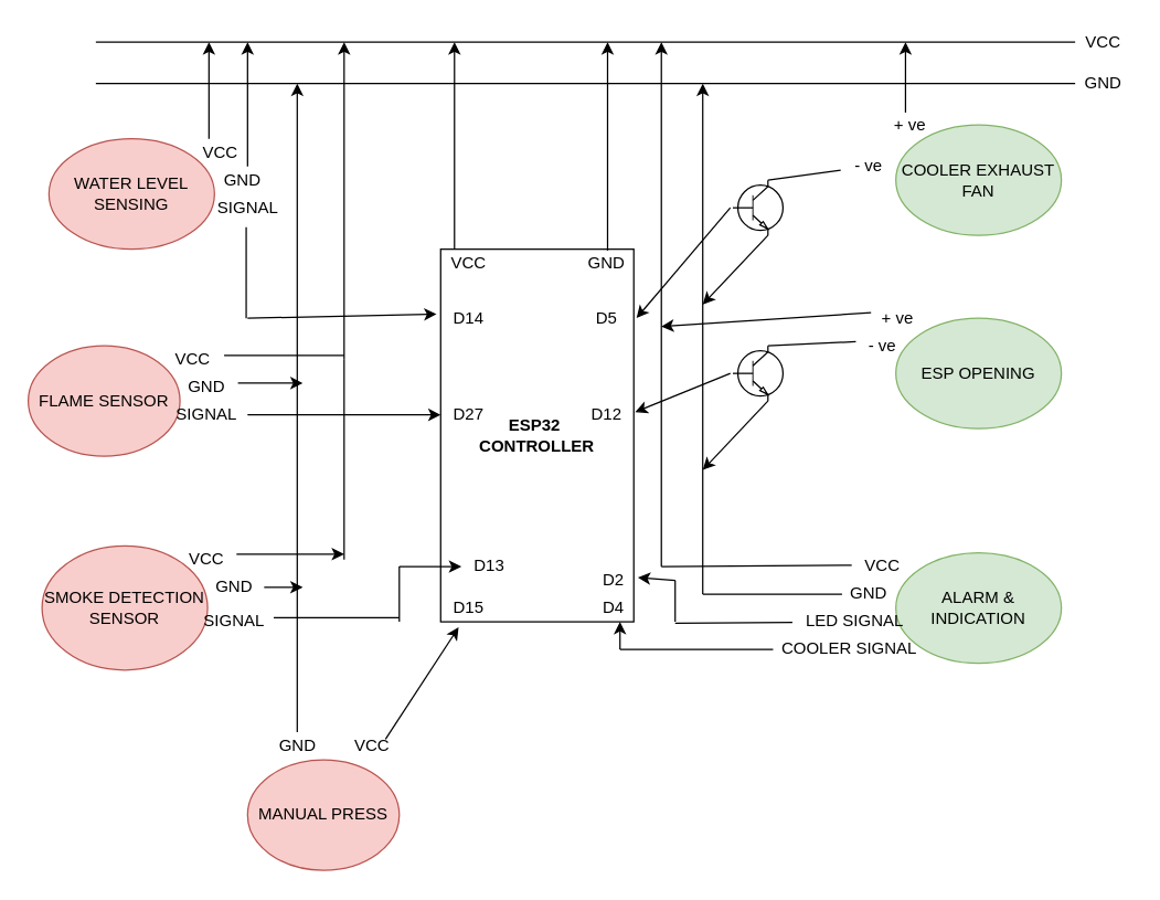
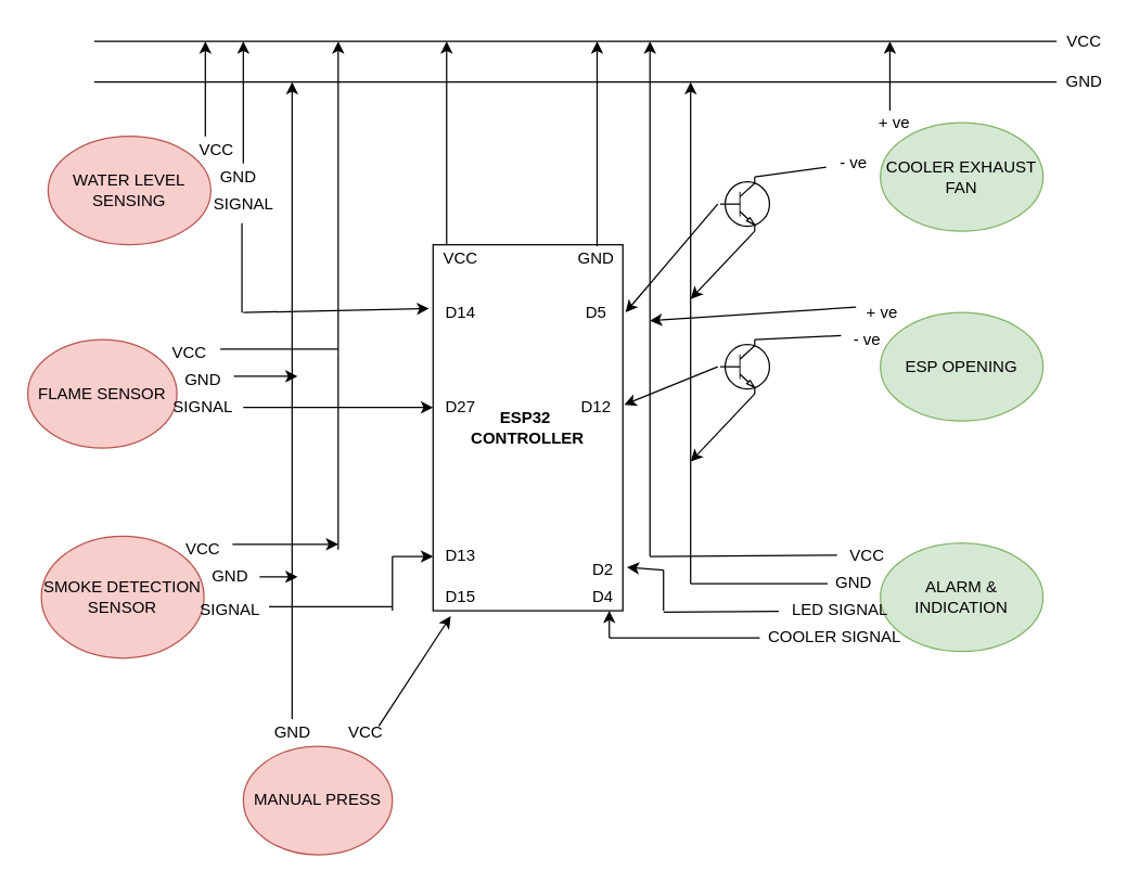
  <mxCell id="0" />
  <mxCell id="1" parent="0" />
  <mxCell id="2" value="WATER LEVEL SENSING" style="ellipse;whiteSpace=wrap;html=1;fillColor=#f8cecc;strokeColor=#b85450;" parent="1" vertex="1"><mxGeometry x="35" y="100" width="120" height="80" as="geometry" /></mxCell>
  <mxCell id="3" value="FLAME SENSOR" style="ellipse;whiteSpace=wrap;html=1;fillColor=#f8cecc;strokeColor=#b85450;" parent="1" vertex="1"><mxGeometry x="20" y="250" width="110" height="80" as="geometry" /></mxCell>
  <mxCell id="4" value="SMOKE DETECTION SENSOR" style="ellipse;whiteSpace=wrap;html=1;fillColor=#f8cecc;strokeColor=#b85450;" parent="1" vertex="1"><mxGeometry x="30" y="395" width="120" height="90" as="geometry" /></mxCell>
  <mxCell id="5" value="MANUAL PRESS" style="ellipse;whiteSpace=wrap;html=1;fillColor=#f8cecc;strokeColor=#b85450;" parent="1" vertex="1"><mxGeometry x="179" y="550" width="110" height="80" as="geometry" /></mxCell>
  <mxCell id="6" value="COOLER EXHAUST FAN" style="ellipse;whiteSpace=wrap;html=1;fillColor=#d5e8d4;strokeColor=#82b366;" parent="1" vertex="1"><mxGeometry x="649" y="90" width="120" height="80" as="geometry" /></mxCell>
  <mxCell id="7" value="ESP OPENING" style="ellipse;whiteSpace=wrap;html=1;fillColor=#d5e8d4;strokeColor=#82b366;" parent="1" vertex="1"><mxGeometry x="649" y="230" width="120" height="80" as="geometry" /></mxCell>
  <mxCell id="8" value="ALARM &amp;amp; INDICATION" style="ellipse;whiteSpace=wrap;html=1;fillColor=#d5e8d4;strokeColor=#82b366;" parent="1" vertex="1"><mxGeometry x="649" y="400" width="120" height="80" as="geometry" /></mxCell>
  <mxCell id="9" value="&lt;b&gt;ESP32&amp;nbsp;&lt;br&gt;CONTROLLER&lt;/b&gt;" style="rounded=0;whiteSpace=wrap;html=1;" parent="1" vertex="1"><mxGeometry x="319" y="180" width="140" height="270" as="geometry" /></mxCell>
  <mxCell id="10" value="VCC" style="text;html=1;align=center;verticalAlign=middle;resizable=0;points=[];autosize=1;" parent="1" vertex="1"><mxGeometry x="319" y="180" width="40" height="20" as="geometry" /></mxCell>
  <mxCell id="11" value="GND" style="text;html=1;align=center;verticalAlign=middle;resizable=0;points=[];autosize=1;" parent="1" vertex="1"><mxGeometry x="419" y="180" width="40" height="20" as="geometry" /></mxCell>
  <mxCell id="12" value="D27" style="text;html=1;align=center;verticalAlign=middle;resizable=0;points=[];autosize=1;" parent="1" vertex="1"><mxGeometry x="319" y="290" width="40" height="20" as="geometry" /></mxCell>
- <mxCell id="13" value="D13" style="text;html=1;align=center;verticalAlign=middle;resizable=0;points=[];autosize=1;" parent="1" vertex="1"><mxGeometry x="334" y="400" width="40" height="20" as="geometry" /></mxCell>
+ <mxCell id="13" value="D13" style="text;html=1;align=center;verticalAlign=middle;resizable=0;points=[];autosize=1;" parent="1" vertex="1"><mxGeometry x="319" y="400" width="40" height="20" as="geometry" /></mxCell>
  <mxCell id="14" value="D15" style="text;html=1;align=center;verticalAlign=middle;resizable=0;points=[];autosize=1;" parent="1" vertex="1"><mxGeometry x="319" y="430" width="40" height="20" as="geometry" /></mxCell>
  <mxCell id="15" value="D14" style="text;html=1;align=center;verticalAlign=middle;resizable=0;points=[];autosize=1;" parent="1" vertex="1"><mxGeometry x="319" y="220" width="40" height="20" as="geometry" /></mxCell>
  <mxCell id="16" value="D4" style="text;html=1;align=center;verticalAlign=middle;resizable=0;points=[];autosize=1;" parent="1" vertex="1"><mxGeometry x="429" y="430" width="30" height="20" as="geometry" /></mxCell>
  <mxCell id="17" value="D2" style="text;html=1;align=center;verticalAlign=middle;resizable=0;points=[];autosize=1;" parent="1" vertex="1"><mxGeometry x="429" y="410" width="30" height="20" as="geometry" /></mxCell>
  <mxCell id="18" value="D5" style="text;html=1;align=center;verticalAlign=middle;resizable=0;points=[];autosize=1;" parent="1" vertex="1"><mxGeometry x="424" y="220" width="30" height="20" as="geometry" /></mxCell>
  <mxCell id="19" value="D12" style="text;html=1;align=center;verticalAlign=middle;resizable=0;points=[];autosize=1;" parent="1" vertex="1"><mxGeometry x="419" y="290" width="40" height="20" as="geometry" /></mxCell>
  <mxCell id="20" value="VCC" style="text;html=1;align=center;verticalAlign=middle;resizable=0;points=[];autosize=1;" parent="1" vertex="1"><mxGeometry x="619" y="400" width="40" height="20" as="geometry" /></mxCell>
  <mxCell id="21" value="GND" style="text;html=1;align=center;verticalAlign=middle;resizable=0;points=[];autosize=1;" parent="1" vertex="1"><mxGeometry x="609" y="420" width="40" height="20" as="geometry" /></mxCell>
  <mxCell id="22" value="VCC" style="text;html=1;align=center;verticalAlign=middle;resizable=0;points=[];autosize=1;" parent="1" vertex="1"><mxGeometry x="119" y="250" width="40" height="20" as="geometry" /></mxCell>
  <mxCell id="23" value="GND" style="text;html=1;align=center;verticalAlign=middle;resizable=0;points=[];autosize=1;" parent="1" vertex="1"><mxGeometry x="129" y="270" width="40" height="20" as="geometry" /></mxCell>
  <mxCell id="24" value="VCC" style="text;html=1;align=center;verticalAlign=middle;resizable=0;points=[];autosize=1;" parent="1" vertex="1"><mxGeometry x="129" y="395" width="40" height="20" as="geometry" /></mxCell>
  <mxCell id="25" value="GND" style="text;html=1;align=center;verticalAlign=middle;resizable=0;points=[];autosize=1;" parent="1" vertex="1"><mxGeometry x="149" y="415" width="40" height="20" as="geometry" /></mxCell>
  <mxCell id="26" value="VCC" style="text;html=1;align=center;verticalAlign=middle;resizable=0;points=[];autosize=1;" parent="1" vertex="1"><mxGeometry x="139" y="100" width="40" height="20" as="geometry" /></mxCell>
  <mxCell id="27" value="GND" style="text;html=1;align=center;verticalAlign=middle;resizable=0;points=[];autosize=1;" parent="1" vertex="1"><mxGeometry x="155" y="120" width="40" height="20" as="geometry" /></mxCell>
  <mxCell id="28" value="SIGNAL" style="text;html=1;align=center;verticalAlign=middle;resizable=0;points=[];autosize=1;" parent="1" vertex="1"><mxGeometry x="149" y="140" width="60" height="20" as="geometry" /></mxCell>
  <mxCell id="29" value="SIGNAL" style="text;html=1;align=center;verticalAlign=middle;resizable=0;points=[];autosize=1;" parent="1" vertex="1"><mxGeometry x="119" y="290" width="60" height="20" as="geometry" /></mxCell>
  <mxCell id="30" value="SIGNAL" style="text;html=1;align=center;verticalAlign=middle;resizable=0;points=[];autosize=1;" parent="1" vertex="1"><mxGeometry x="139" y="440" width="60" height="20" as="geometry" /></mxCell>
  <mxCell id="31" value="" style="verticalLabelPosition=bottom;shadow=0;dashed=0;align=center;html=1;verticalAlign=top;shape=mxgraph.electrical.transistors.npn_transistor_1;startSize=0;" parent="1" vertex="1"><mxGeometry x="529" y="130" width="40" height="40" as="geometry" /></mxCell>
  <mxCell id="32" value="" style="verticalLabelPosition=bottom;shadow=0;dashed=0;align=center;html=1;verticalAlign=top;shape=mxgraph.electrical.transistors.npn_transistor_1;startSize=0;" parent="1" vertex="1"><mxGeometry x="529" y="250" width="40" height="40" as="geometry" /></mxCell>
  <mxCell id="33" value="LED SIGNAL" style="text;html=1;align=center;verticalAlign=middle;resizable=0;points=[];autosize=1;" parent="1" vertex="1"><mxGeometry x="574" y="440" width="90" height="20" as="geometry" /></mxCell>
  <mxCell id="34" value="+ ve" style="text;html=1;align=center;verticalAlign=middle;resizable=0;points=[];autosize=1;" parent="1" vertex="1"><mxGeometry x="630" y="220" width="40" height="20" as="geometry" /></mxCell>
  <mxCell id="35" value="- ve" style="text;html=1;align=center;verticalAlign=middle;resizable=0;points=[];autosize=1;" parent="1" vertex="1"><mxGeometry x="619" y="240" width="40" height="20" as="geometry" /></mxCell>
  <mxCell id="36" value="COOLER SIGNAL" style="text;html=1;align=center;verticalAlign=middle;resizable=0;points=[];autosize=1;" parent="1" vertex="1"><mxGeometry x="560" y="460" width="110" height="20" as="geometry" /></mxCell>
  <mxCell id="37" value="VCC" style="text;html=1;align=center;verticalAlign=middle;resizable=0;points=[];autosize=1;" parent="1" vertex="1"><mxGeometry x="249" y="530" width="40" height="20" as="geometry" /></mxCell>
  <mxCell id="38" value="GND" style="text;html=1;align=center;verticalAlign=middle;resizable=0;points=[];autosize=1;" parent="1" vertex="1"><mxGeometry x="195" y="530" width="40" height="20" as="geometry" /></mxCell>
  <mxCell id="39" value="" style="endArrow=classic;html=1;entryX=0.325;entryY=1.2;entryDx=0;entryDy=0;entryPerimeter=0;" parent="1" target="14" edge="1"><mxGeometry width="50" height="50" relative="1" as="geometry"><mxPoint x="279" y="535" as="sourcePoint" /><mxPoint x="329" y="485" as="targetPoint" /></mxGeometry></mxCell>
  <mxCell id="40" value="" style="endArrow=none;html=1;" parent="1" edge="1"><mxGeometry width="50" height="50" relative="1" as="geometry"><mxPoint x="69" y="30" as="sourcePoint" /><mxPoint x="779" y="30" as="targetPoint" /></mxGeometry></mxCell>
  <mxCell id="41" value="VCC" style="text;html=1;align=center;verticalAlign=middle;resizable=0;points=[];autosize=1;" parent="1" vertex="1"><mxGeometry x="779" width="40" height="20" as="geometry" y="20" /></mxCell>
  <mxCell id="42" value="" style="endArrow=none;html=1;" parent="1" edge="1"><mxGeometry width="50" height="50" relative="1" as="geometry"><mxPoint x="69" y="60" as="sourcePoint" /><mxPoint x="779" y="60" as="targetPoint" /></mxGeometry></mxCell>
  <mxCell id="43" value="GND" style="text;html=1;align=center;verticalAlign=middle;resizable=0;points=[];autosize=1;" parent="1" vertex="1"><mxGeometry x="779" y="50" width="40" height="20" as="geometry" /></mxCell>
  <mxCell id="44" value="" style="endArrow=classic;html=1;exitX=0.25;exitY=0;exitDx=0;exitDy=0;exitPerimeter=0;" parent="1" source="10" edge="1"><mxGeometry width="50" height="50" relative="1" as="geometry"><mxPoint x="319" y="160" as="sourcePoint" /><mxPoint x="329" y="30" as="targetPoint" /></mxGeometry></mxCell>
  <mxCell id="45" value="" style="endArrow=classic;html=1;exitX=0.525;exitY=0.05;exitDx=0;exitDy=0;exitPerimeter=0;" parent="1" source="11" edge="1"><mxGeometry width="50" height="50" relative="1" as="geometry"><mxPoint x="339" y="150" as="sourcePoint" /><mxPoint x="440" y="30" as="targetPoint" /></mxGeometry></mxCell>
  <mxCell id="46" value="" style="endArrow=classic;html=1;exitX=0.3;exitY=0;exitDx=0;exitDy=0;exitPerimeter=0;" parent="1" source="26" edge="1"><mxGeometry width="50" height="50" relative="1" as="geometry"><mxPoint x="139" y="100" as="sourcePoint" /><mxPoint x="151" y="30" as="targetPoint" /></mxGeometry></mxCell>
  <mxCell id="47" value="" style="endArrow=classic;html=1;" parent="1" edge="1"><mxGeometry width="50" height="50" relative="1" as="geometry"><mxPoint x="179" y="120" as="sourcePoint" /><mxPoint x="179" y="30" as="targetPoint" /></mxGeometry></mxCell>
  <mxCell id="48" value="" style="endArrow=classic;html=1;exitX=0.5;exitY=0;exitDx=0;exitDy=0;exitPerimeter=0;" parent="1" source="38" edge="1"><mxGeometry width="50" height="50" relative="1" as="geometry"><mxPoint x="219" y="410" as="sourcePoint" /><mxPoint x="215" y="60" as="targetPoint" /></mxGeometry></mxCell>
  <mxCell id="49" value="" style="endArrow=classic;html=1;exitX=1.075;exitY=0.35;exitDx=0;exitDy=0;exitPerimeter=0;" parent="1" source="23" edge="1"><mxGeometry width="50" height="50" relative="1" as="geometry"><mxPoint x="179" y="280" as="sourcePoint" /><mxPoint x="219" y="277" as="targetPoint" /></mxGeometry></mxCell>
  <mxCell id="50" value="" style="endArrow=classic;html=1;exitX=1.05;exitY=0.5;exitDx=0;exitDy=0;exitPerimeter=0;" parent="1" source="25" edge="1"><mxGeometry width="50" height="50" relative="1" as="geometry"><mxPoint x="169" y="380" as="sourcePoint" /><mxPoint x="219" y="425" as="targetPoint" /></mxGeometry></mxCell>
  <mxCell id="51" value="" style="endArrow=classic;html=1;" parent="1" edge="1"><mxGeometry width="50" height="50" relative="1" as="geometry"><mxPoint x="249" y="260" as="sourcePoint" /><mxPoint x="249" y="30" as="targetPoint" /></mxGeometry></mxCell>
  <mxCell id="52" value="" style="endArrow=none;html=1;exitX=1.075;exitY=0.35;exitDx=0;exitDy=0;exitPerimeter=0;" parent="1" source="22" edge="1"><mxGeometry width="50" height="50" relative="1" as="geometry"><mxPoint x="169" y="260" as="sourcePoint" /><mxPoint x="249" y="257" as="targetPoint" /></mxGeometry></mxCell>
  <mxCell id="53" value="" style="endArrow=none;html=1;" parent="1" edge="1"><mxGeometry width="50" height="50" relative="1" as="geometry"><mxPoint x="249" y="405" as="sourcePoint" /><mxPoint x="249" y="260" as="targetPoint" /></mxGeometry></mxCell>
  <mxCell id="54" value="" style="endArrow=classic;html=1;exitX=1.05;exitY=0.3;exitDx=0;exitDy=0;exitPerimeter=0;" parent="1" source="24" edge="1"><mxGeometry width="50" height="50" relative="1" as="geometry"><mxPoint x="189" y="400" as="sourcePoint" /><mxPoint x="249" y="401" as="targetPoint" /></mxGeometry></mxCell>
  <mxCell id="55" value="" style="endArrow=none;html=1;exitX=0.983;exitY=0.35;exitDx=0;exitDy=0;exitPerimeter=0;" parent="1" source="30" edge="1"><mxGeometry width="50" height="50" relative="1" as="geometry"><mxPoint x="229" y="470" as="sourcePoint" /><mxPoint x="289" y="447" as="targetPoint" /></mxGeometry></mxCell>
  <mxCell id="56" value="" style="endArrow=none;html=1;" parent="1" edge="1"><mxGeometry width="50" height="50" relative="1" as="geometry"><mxPoint x="289" y="450" as="sourcePoint" /><mxPoint x="289" y="410" as="targetPoint" /></mxGeometry></mxCell>
  <mxCell id="57" value="" style="endArrow=classic;html=1;" parent="1" target="13" edge="1"><mxGeometry width="50" height="50" relative="1" as="geometry"><mxPoint x="289" y="410" as="sourcePoint" /><mxPoint x="329" y="350" as="targetPoint" /></mxGeometry></mxCell>
  <mxCell id="58" value="" style="endArrow=classic;html=1;exitX=1;exitY=0.5;exitDx=0;exitDy=0;exitPerimeter=0;" parent="1" source="29" target="12" edge="1"><mxGeometry width="50" height="50" relative="1" as="geometry"><mxPoint x="269" y="310" as="sourcePoint" /><mxPoint x="319" y="260" as="targetPoint" /></mxGeometry></mxCell>
  <mxCell id="59" value="" style="endArrow=none;html=1;entryX=0.483;entryY=1.2;entryDx=0;entryDy=0;entryPerimeter=0;" parent="1" target="28" edge="1"><mxGeometry width="50" height="50" relative="1" as="geometry"><mxPoint x="178" y="230" as="sourcePoint" /><mxPoint x="209" y="160" as="targetPoint" /></mxGeometry></mxCell>
  <mxCell id="60" value="" style="endArrow=classic;html=1;" parent="1" edge="1"><mxGeometry width="50" height="50" relative="1" as="geometry"><mxPoint x="179" y="230" as="sourcePoint" /><mxPoint x="316" y="227" as="targetPoint" /></mxGeometry></mxCell>
  <mxCell id="61" value="" style="endArrow=classic;html=1;" parent="1" edge="1"><mxGeometry width="50" height="50" relative="1" as="geometry"><mxPoint x="509" y="430" as="sourcePoint" /><mxPoint x="509" y="60" as="targetPoint" /></mxGeometry></mxCell>
  <mxCell id="62" value="" style="endArrow=classic;html=1;" parent="1" edge="1"><mxGeometry width="50" height="50" relative="1" as="geometry"><mxPoint x="479" y="410" as="sourcePoint" /><mxPoint x="479" y="30" as="targetPoint" /></mxGeometry></mxCell>
  <mxCell id="63" value="" style="endArrow=classic;html=1;" parent="1" edge="1"><mxGeometry width="50" height="50" relative="1" as="geometry"><mxPoint x="449" y="470" as="sourcePoint" /><mxPoint x="449" y="450" as="targetPoint" /></mxGeometry></mxCell>
  <mxCell id="64" value="" style="endArrow=none;html=1;" parent="1" target="36" edge="1"><mxGeometry width="50" height="50" relative="1" as="geometry"><mxPoint x="449" y="470" as="sourcePoint" /><mxPoint x="519" y="440" as="targetPoint" /></mxGeometry></mxCell>
  <mxCell id="65" value="" style="endArrow=none;html=1;entryX=-0.05;entryY=0.45;entryDx=0;entryDy=0;entryPerimeter=0;" parent="1" target="20" edge="1"><mxGeometry width="50" height="50" relative="1" as="geometry"><mxPoint x="479" y="410" as="sourcePoint" /><mxPoint x="589" y="370" as="targetPoint" /></mxGeometry></mxCell>
  <mxCell id="66" value="" style="endArrow=none;html=1;entryX=0.025;entryY=0.5;entryDx=0;entryDy=0;entryPerimeter=0;" parent="1" target="21" edge="1"><mxGeometry width="50" height="50" relative="1" as="geometry"><mxPoint x="509" y="430" as="sourcePoint" /><mxPoint x="579" y="420" as="targetPoint" /></mxGeometry></mxCell>
  <mxCell id="67" value="" style="endArrow=none;html=1;" parent="1" edge="1"><mxGeometry width="50" height="50" relative="1" as="geometry"><mxPoint x="489" y="420" as="sourcePoint" /><mxPoint x="489" y="450" as="targetPoint" /></mxGeometry></mxCell>
  <mxCell id="68" value="" style="endArrow=none;html=1;" parent="1" target="33" edge="1"><mxGeometry width="50" height="50" relative="1" as="geometry"><mxPoint x="489" y="451" as="sourcePoint" /><mxPoint x="499" y="430" as="targetPoint" /></mxGeometry></mxCell>
  <mxCell id="69" value="" style="endArrow=classic;html=1;" parent="1" edge="1"><mxGeometry width="50" height="50" relative="1" as="geometry"><mxPoint x="489" y="420" as="sourcePoint" /><mxPoint x="462" y="418" as="targetPoint" /></mxGeometry></mxCell>
  <mxCell id="70" value="" style="endArrow=classic;html=1;exitX=0.7;exitY=1;exitDx=0;exitDy=0;exitPerimeter=0;" parent="1" source="31" edge="1"><mxGeometry width="50" height="50" relative="1" as="geometry"><mxPoint x="549" y="220" as="sourcePoint" /><mxPoint x="509" y="220" as="targetPoint" /></mxGeometry></mxCell>
  <mxCell id="71" value="" style="endArrow=classic;html=1;exitX=0.7;exitY=1;exitDx=0;exitDy=0;exitPerimeter=0;" parent="1" source="32" edge="1"><mxGeometry width="50" height="50" relative="1" as="geometry"><mxPoint x="549" y="340" as="sourcePoint" /><mxPoint x="509" y="340" as="targetPoint" /></mxGeometry></mxCell>
  <mxCell id="72" value="+ ve" style="text;html=1;align=center;verticalAlign=middle;resizable=0;points=[];autosize=1;" parent="1" vertex="1"><mxGeometry x="639" y="80" width="40" height="20" as="geometry" /></mxCell>
  <mxCell id="73" value="- ve" style="text;html=1;align=center;verticalAlign=middle;resizable=0;points=[];autosize=1;" parent="1" vertex="1"><mxGeometry x="609" y="110" width="40" height="20" as="geometry" /></mxCell>
  <mxCell id="74" value="" style="endArrow=classic;html=1;exitX=0.025;exitY=0.3;exitDx=0;exitDy=0;exitPerimeter=0;" parent="1" source="34" edge="1"><mxGeometry width="50" height="50" relative="1" as="geometry"><mxPoint x="589" y="220" as="sourcePoint" /><mxPoint x="479" y="236" as="targetPoint" /></mxGeometry></mxCell>
  <mxCell id="75" value="" style="endArrow=none;html=1;exitX=0.7;exitY=0;exitDx=0;exitDy=0;exitPerimeter=0;" parent="1" source="31" target="73" edge="1"><mxGeometry width="50" height="50" relative="1" as="geometry"><mxPoint x="559" y="140" as="sourcePoint" /><mxPoint x="609" y="90" as="targetPoint" /></mxGeometry></mxCell>
  <mxCell id="76" value="" style="endArrow=classic;html=1;exitX=0.425;exitY=0.05;exitDx=0;exitDy=0;exitPerimeter=0;" parent="1" source="72" edge="1"><mxGeometry width="50" height="50" relative="1" as="geometry"><mxPoint x="619" y="100" as="sourcePoint" /><mxPoint x="656" y="30" as="targetPoint" /></mxGeometry></mxCell>
  <mxCell id="77" value="" style="endArrow=none;html=1;entryX=0.025;entryY=0.35;entryDx=0;entryDy=0;entryPerimeter=0;exitX=0.7;exitY=0;exitDx=0;exitDy=0;exitPerimeter=0;" parent="1" source="32" target="35" edge="1"><mxGeometry width="50" height="50" relative="1" as="geometry"><mxPoint x="569" y="280" as="sourcePoint" /><mxPoint x="619" y="230" as="targetPoint" /></mxGeometry></mxCell>
  <mxCell id="78" value="" style="endArrow=classic;html=1;entryX=1.014;entryY=0.185;entryDx=0;entryDy=0;entryPerimeter=0;" parent="1" target="9" edge="1"><mxGeometry width="50" height="50" relative="1" as="geometry"><mxPoint x="529" y="150" as="sourcePoint" /><mxPoint x="579" y="100" as="targetPoint" /></mxGeometry></mxCell>
  <mxCell id="79" value="" style="endArrow=classic;html=1;entryX=1.025;entryY=0.4;entryDx=0;entryDy=0;entryPerimeter=0;" parent="1" target="19" edge="1"><mxGeometry width="50" height="50" relative="1" as="geometry"><mxPoint x="529" y="270" as="sourcePoint" /><mxPoint x="549" y="250" as="targetPoint" /></mxGeometry></mxCell>
